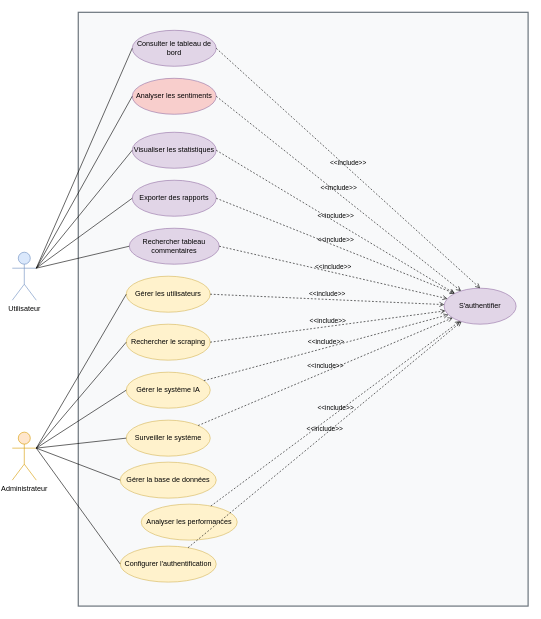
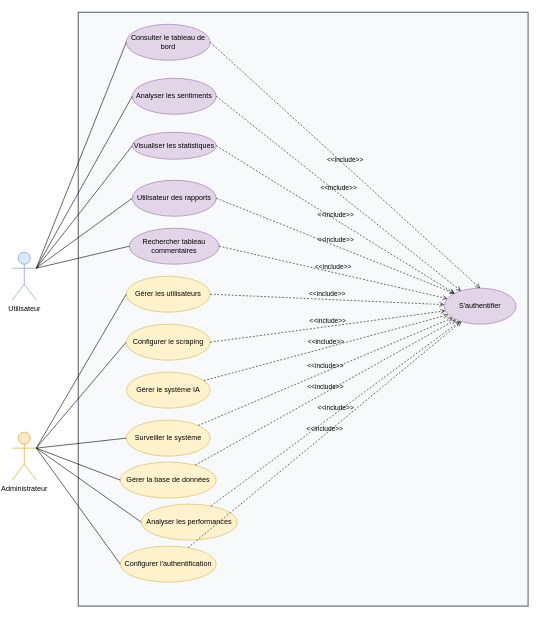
  <mxCell id="0" />
  <mxCell id="1" parent="0" />
  <mxCell id="2" value="" style="rounded=0;whiteSpace=wrap;html=1;fillColor=#f8f9fa;strokeColor=#6c757d;strokeWidth=2;fontSize=14;fontStyle=1;" parent="1" vertex="1"><mxGeometry x="130" y="20" width="750" height="990" as="geometry" /></mxCell>
  <mxCell id="3" value="Utilisateur" style="shape=umlActor;html=1;verticalLabelPosition=bottom;verticalAlign=top;align=center;fillColor=#dae8fc;strokeColor=#6c8ebf;" parent="1" vertex="1"><mxGeometry x="20" y="420" width="40" height="80" as="geometry" /></mxCell>
  <mxCell id="4" value="Administrateur" style="shape=umlActor;html=1;verticalLabelPosition=bottom;verticalAlign=top;align=center;fillColor=#ffe6cc;strokeColor=#d79b00;" parent="1" vertex="1"><mxGeometry x="20" y="720" width="40" height="80" as="geometry" /></mxCell>
  <mxCell id="5" value="S'authentifier" style="ellipse;whiteSpace=wrap;html=1;fillColor=#e1d5e7;strokeColor=#9673a6;" parent="1" vertex="1"><mxGeometry x="740" y="480" width="120" height="60" as="geometry" /></mxCell>
- <mxCell id="6" value="Consulter le tableau de bord" style="ellipse;whiteSpace=wrap;html=1;fillColor=#e1d5e7;strokeColor=#9673a6;" parent="1" vertex="1"><mxGeometry x="220" y="50" width="140" height="60" as="geometry" /></mxCell>
- <mxCell id="7" value="Analyser les sentiments" style="ellipse;whiteSpace=wrap;html=1;fillColor=#f8cecc;strokeColor=#9673a6;" parent="1" vertex="1"><mxGeometry x="220" y="130" width="140" height="60" as="geometry" /></mxCell>
- <mxCell id="8" value="Visualiser les statistiques" style="ellipse;whiteSpace=wrap;html=1;fillColor=#e1d5e7;strokeColor=#9673a6;" parent="1" vertex="1"><mxGeometry x="220" width="140" height="60" as="geometry" y="220" /></mxCell>
- <mxCell id="9" value="Exporter des rapports" style="ellipse;whiteSpace=wrap;html=1;fillColor=#e1d5e7;strokeColor=#9673a6;" parent="1" vertex="1"><mxGeometry x="220" y="300" width="140" height="60" as="geometry" /></mxCell>
+ <mxCell id="6" value="Consulter le tableau de bord" style="ellipse;whiteSpace=wrap;html=1;fillColor=#e1d5e7;strokeColor=#9673a6;" parent="1" vertex="1"><mxGeometry x="210" y="40" width="140" height="60" as="geometry" /></mxCell>
+ <mxCell id="7" value="Analyser les sentiments" style="ellipse;whiteSpace=wrap;html=1;fillColor=#e1d5e7;strokeColor=#9673a6;" parent="1" vertex="1"><mxGeometry x="220" y="130" width="140" height="60" as="geometry" /></mxCell>
+ <mxCell id="8" value="Visualiser les statistiques" style="ellipse;whiteSpace=wrap;html=1;fillColor=#e1d5e7;strokeColor=#9673a6;" parent="1" vertex="1"><mxGeometry x="220" y="220" width="140" height="45" as="geometry" /></mxCell>
+ <mxCell id="9" value="Utilisateur des rapports" style="ellipse;whiteSpace=wrap;html=1;fillColor=#e1d5e7;strokeColor=#9673a6;" parent="1" vertex="1"><mxGeometry x="220" y="300" width="140" height="60" as="geometry" /></mxCell>
  <mxCell id="10" value="Rechercher tableau commentaires" style="ellipse;whiteSpace=wrap;html=1;fillColor=#e1d5e7;strokeColor=#9673a6;" parent="1" vertex="1"><mxGeometry x="215" y="380" width="150" height="60" as="geometry" /></mxCell>
  <mxCell id="11" value="Gérer les utilisateurs" style="ellipse;whiteSpace=wrap;html=1;fillColor=#fff2cc;strokeColor=#d6b656;" parent="1" vertex="1"><mxGeometry x="210" y="460" width="140" height="60" as="geometry" /></mxCell>
- <mxCell id="12" value="Rechercher le scraping" style="ellipse;whiteSpace=wrap;html=1;fillColor=#fff2cc;strokeColor=#d6b656;" parent="1" vertex="1"><mxGeometry x="210" y="540" width="140" height="60" as="geometry" /></mxCell>
+ <mxCell id="12" value="Configurer le scraping" style="ellipse;whiteSpace=wrap;html=1;fillColor=#fff2cc;strokeColor=#d6b656;" parent="1" vertex="1"><mxGeometry x="210" y="540" width="140" height="60" as="geometry" /></mxCell>
  <mxCell id="13" value="Surveiller le système" style="ellipse;whiteSpace=wrap;html=1;fillColor=#fff2cc;strokeColor=#d6b656;" parent="1" vertex="1"><mxGeometry x="210" y="700" width="140" height="60" as="geometry" /></mxCell>
  <mxCell id="14" value="Gérer le système IA" style="ellipse;whiteSpace=wrap;html=1;fillColor=#fff2cc;strokeColor=#d6b656;" parent="1" vertex="1"><mxGeometry x="210" y="620" width="140" height="60" as="geometry" /></mxCell>
  <mxCell id="15" value="Configurer l'authentification" style="ellipse;whiteSpace=wrap;html=1;fillColor=#fff2cc;strokeColor=#d6b656;" parent="1" vertex="1"><mxGeometry x="200" y="910" width="160" height="60" as="geometry" /></mxCell>
  <mxCell id="16" value="Gérer la base de données" style="ellipse;whiteSpace=wrap;html=1;fillColor=#fff2cc;strokeColor=#d6b656;" parent="1" vertex="1"><mxGeometry x="200" y="770" width="160" height="60" as="geometry" /></mxCell>
  <mxCell id="17" value="Analyser les performances" style="ellipse;whiteSpace=wrap;html=1;fillColor=#fff2cc;strokeColor=#d6b656;" parent="1" vertex="1"><mxGeometry x="235" y="840" width="160" height="60" as="geometry" /></mxCell>
  <mxCell id="18" value="&amp;lt;&amp;lt;include&amp;gt;&amp;gt;" style="html=1;verticalAlign=bottom;labelBackgroundColor=none;endArrow=open;endFill=0;dashed=1;exitX=1;exitY=0.5;exitDx=0;exitDy=0;entryX=0.5;entryY=0;entryDx=0;entryDy=0;" parent="1" source="6" target="5" edge="1"><mxGeometry width="160" relative="1" as="geometry"><mxPoint x="420" y="200" as="sourcePoint" /><mxPoint x="580" y="200" as="targetPoint" /></mxGeometry></mxCell>
  <mxCell id="19" value="&amp;lt;&amp;lt;include&amp;gt;&amp;gt;" style="html=1;verticalAlign=bottom;labelBackgroundColor=none;endArrow=open;endFill=0;dashed=1;exitX=1;exitY=0.5;exitDx=0;exitDy=0;entryX=0;entryY=0;entryDx=0;entryDy=0;" parent="1" source="9" target="5" edge="1"><mxGeometry width="160" relative="1" as="geometry"><mxPoint x="460" y="60" as="sourcePoint" /><mxPoint x="620" y="60" as="targetPoint" /></mxGeometry></mxCell>
  <mxCell id="20" value="&amp;lt;&amp;lt;include&amp;gt;&amp;gt;" style="html=1;verticalAlign=bottom;labelBackgroundColor=none;endArrow=open;endFill=0;dashed=1;exitX=1;exitY=0.5;exitDx=0;exitDy=0;" parent="1" source="11" target="5" edge="1"><mxGeometry width="160" relative="1" as="geometry"><mxPoint x="450" y="569.5" as="sourcePoint" /><mxPoint x="610" y="569.5" as="targetPoint" /></mxGeometry></mxCell>
  <mxCell id="21" value="&amp;lt;&amp;lt;include&amp;gt;&amp;gt;" style="html=1;verticalAlign=bottom;labelBackgroundColor=none;endArrow=open;endFill=0;dashed=1;exitX=1;exitY=0.5;exitDx=0;exitDy=0;" parent="1" source="10" target="5" edge="1"><mxGeometry width="160" relative="1" as="geometry"><mxPoint x="400" y="470" as="sourcePoint" /><mxPoint x="560" y="470" as="targetPoint" /></mxGeometry></mxCell>
  <mxCell id="22" value="&amp;lt;&amp;lt;include&amp;gt;&amp;gt;" style="html=1;verticalAlign=bottom;labelBackgroundColor=none;endArrow=open;endFill=0;dashed=1;exitX=1;exitY=0.5;exitDx=0;exitDy=0;entryX=0;entryY=0;entryDx=0;entryDy=0;" parent="1" source="8" target="5" edge="1"><mxGeometry width="160" relative="1" as="geometry"><mxPoint x="590" y="140" as="sourcePoint" /><mxPoint x="750" y="140" as="targetPoint" /></mxGeometry></mxCell>
  <mxCell id="23" value="&amp;lt;&amp;lt;include&amp;gt;&amp;gt;" style="html=1;verticalAlign=bottom;labelBackgroundColor=none;endArrow=open;endFill=0;dashed=1;exitX=1;exitY=0.5;exitDx=0;exitDy=0;" parent="1" source="7" target="5" edge="1"><mxGeometry width="160" relative="1" as="geometry"><mxPoint x="550" y="170" as="sourcePoint" /><mxPoint x="710" y="170" as="targetPoint" /></mxGeometry></mxCell>
  <mxCell id="24" value="&amp;lt;&amp;lt;include&amp;gt;&amp;gt;" style="html=1;verticalAlign=bottom;labelBackgroundColor=none;endArrow=open;endFill=0;dashed=1;exitX=1;exitY=0.5;exitDx=0;exitDy=0;" parent="1" source="12" target="5" edge="1"><mxGeometry width="160" relative="1" as="geometry"><mxPoint x="610" y="750" as="sourcePoint" /><mxPoint x="770" y="750" as="targetPoint" /></mxGeometry></mxCell>
+ <mxCell id="25" value="&amp;lt;&amp;lt;include&amp;gt;&amp;gt;" style="html=1;verticalAlign=bottom;labelBackgroundColor=none;endArrow=open;endFill=0;dashed=1;" parent="1" source="16" target="5" edge="1"><mxGeometry width="160" relative="1" as="geometry"><mxPoint x="440" y="750" as="sourcePoint" /><mxPoint x="600" y="750" as="targetPoint" /></mxGeometry></mxCell>
  <mxCell id="26" value="&amp;lt;&amp;lt;include&amp;gt;&amp;gt;" style="html=1;verticalAlign=bottom;labelBackgroundColor=none;endArrow=open;endFill=0;dashed=1;" parent="1" source="17" target="5" edge="1"><mxGeometry width="160" relative="1" as="geometry"><mxPoint x="540" y="830" as="sourcePoint" /><mxPoint x="700" y="830" as="targetPoint" /></mxGeometry></mxCell>
  <mxCell id="27" value="&amp;lt;&amp;lt;include&amp;gt;&amp;gt;" style="html=1;verticalAlign=bottom;labelBackgroundColor=none;endArrow=open;endFill=0;dashed=1;" parent="1" source="13" target="5" edge="1"><mxGeometry width="160" relative="1" as="geometry"><mxPoint x="580" y="700" as="sourcePoint" /><mxPoint x="740" y="700" as="targetPoint" /></mxGeometry></mxCell>
  <mxCell id="28" value="&amp;lt;&amp;lt;include&amp;gt;&amp;gt;" style="html=1;verticalAlign=bottom;labelBackgroundColor=none;endArrow=open;endFill=0;dashed=1;" parent="1" source="14" target="5" edge="1"><mxGeometry width="160" relative="1" as="geometry"><mxPoint x="530" y="670" as="sourcePoint" /><mxPoint x="690" y="670" as="targetPoint" /></mxGeometry></mxCell>
  <mxCell id="29" value="&amp;lt;&amp;lt;include&amp;gt;&amp;gt;" style="html=1;verticalAlign=bottom;labelBackgroundColor=none;endArrow=open;endFill=0;dashed=1;" parent="1" source="15" target="5" edge="1"><mxGeometry width="160" relative="1" as="geometry"><mxPoint x="610" y="880" as="sourcePoint" /><mxPoint x="770" y="880" as="targetPoint" /></mxGeometry></mxCell>
+ <mxCell id="30" value="" style="endArrow=none;html=1;exitX=1;exitY=0.333;exitDx=0;exitDy=0;exitPerimeter=0;entryX=0;entryY=0.5;entryDx=0;entryDy=0;" parent="1" source="4" target="17" edge="1"><mxGeometry width="50" height="50" relative="1" as="geometry"><mxPoint x="380" y="740" as="sourcePoint" /><mxPoint x="430" y="690" as="targetPoint" /></mxGeometry></mxCell>
  <mxCell id="31" value="" style="endArrow=none;html=1;exitX=1;exitY=0.333;exitDx=0;exitDy=0;exitPerimeter=0;entryX=0;entryY=0.5;entryDx=0;entryDy=0;" parent="1" source="4" target="15" edge="1"><mxGeometry width="50" height="50" relative="1" as="geometry"><mxPoint x="380" y="740" as="sourcePoint" /><mxPoint x="430" y="690" as="targetPoint" /></mxGeometry></mxCell>
  <mxCell id="32" value="" style="endArrow=none;html=1;exitX=0;exitY=0.5;exitDx=0;exitDy=0;entryX=1;entryY=0.333;entryDx=0;entryDy=0;entryPerimeter=0;" parent="1" source="16" target="4" edge="1"><mxGeometry width="50" height="50" relative="1" as="geometry"><mxPoint x="20" y="740" as="sourcePoint" /><mxPoint x="70" y="690" as="targetPoint" /></mxGeometry></mxCell>
  <mxCell id="33" value="" style="endArrow=none;html=1;exitX=1;exitY=0.333;exitDx=0;exitDy=0;exitPerimeter=0;entryX=0;entryY=0.5;entryDx=0;entryDy=0;" parent="1" source="4" target="13" edge="1"><mxGeometry width="50" height="50" relative="1" as="geometry"><mxPoint x="120" y="670" as="sourcePoint" /><mxPoint x="170" y="620" as="targetPoint" /></mxGeometry></mxCell>
- <mxCell id="34" value="" style="endArrow=none;html=1;entryX=0;entryY=0.5;entryDx=0;entryDy=0;exitX=1;exitY=0.333;exitDx=0;exitDy=0;exitPerimeter=0;" parent="1" source="4" target="14" edge="1"><mxGeometry width="50" height="50" relative="1" as="geometry"><mxPoint x="20" y="740" as="sourcePoint" /><mxPoint x="70" y="690" as="targetPoint" /></mxGeometry></mxCell>
  <mxCell id="35" value="" style="endArrow=none;html=1;entryX=0;entryY=0.5;entryDx=0;entryDy=0;exitX=1;exitY=0.333;exitDx=0;exitDy=0;exitPerimeter=0;" parent="1" source="4" target="12" edge="1"><mxGeometry width="50" height="50" relative="1" as="geometry"><mxPoint x="20" y="740" as="sourcePoint" /><mxPoint x="70" y="690" as="targetPoint" /></mxGeometry></mxCell>
  <mxCell id="36" value="" style="endArrow=none;html=1;entryX=0;entryY=0.5;entryDx=0;entryDy=0;exitX=1;exitY=0.333;exitDx=0;exitDy=0;exitPerimeter=0;" parent="1" source="4" target="11" edge="1"><mxGeometry width="50" height="50" relative="1" as="geometry"><mxPoint x="20" y="740" as="sourcePoint" /><mxPoint x="70" y="690" as="targetPoint" /></mxGeometry></mxCell>
  <mxCell id="37" value="" style="endArrow=none;html=1;exitX=1;exitY=0.333;exitDx=0;exitDy=0;exitPerimeter=0;entryX=0;entryY=0.5;entryDx=0;entryDy=0;" parent="1" source="3" target="10" edge="1"><mxGeometry width="50" height="50" relative="1" as="geometry"><mxPoint x="60" y="370" as="sourcePoint" /><mxPoint x="110" y="320" as="targetPoint" /></mxGeometry></mxCell>
  <mxCell id="38" value="" style="endArrow=none;html=1;exitX=1;exitY=0.333;exitDx=0;exitDy=0;exitPerimeter=0;entryX=0;entryY=0.5;entryDx=0;entryDy=0;" parent="1" source="3" target="9" edge="1"><mxGeometry width="50" height="50" relative="1" as="geometry"><mxPoint x="40" y="330" as="sourcePoint" /><mxPoint x="90" y="280" as="targetPoint" /></mxGeometry></mxCell>
  <mxCell id="39" value="" style="endArrow=none;html=1;exitX=1;exitY=0.333;exitDx=0;exitDy=0;exitPerimeter=0;entryX=0;entryY=0.5;entryDx=0;entryDy=0;" parent="1" source="3" target="8" edge="1"><mxGeometry width="50" height="50" relative="1" as="geometry"><mxPoint x="90" y="300" as="sourcePoint" /><mxPoint x="140" y="250" as="targetPoint" /></mxGeometry></mxCell>
  <mxCell id="40" value="" style="endArrow=none;html=1;exitX=1;exitY=0.333;exitDx=0;exitDy=0;exitPerimeter=0;entryX=0;entryY=0.5;entryDx=0;entryDy=0;" parent="1" source="3" target="7" edge="1"><mxGeometry width="50" height="50" relative="1" as="geometry"><mxPoint x="60" y="280" as="sourcePoint" /><mxPoint x="110" y="230" as="targetPoint" /></mxGeometry></mxCell>
  <mxCell id="41" value="" style="endArrow=none;html=1;exitX=1;exitY=0.333;exitDx=0;exitDy=0;exitPerimeter=0;entryX=0;entryY=0.5;entryDx=0;entryDy=0;" parent="1" source="3" target="6" edge="1"><mxGeometry width="50" height="50" relative="1" as="geometry"><mxPoint x="20" y="340" as="sourcePoint" /><mxPoint x="70" y="290" as="targetPoint" /></mxGeometry></mxCell>
